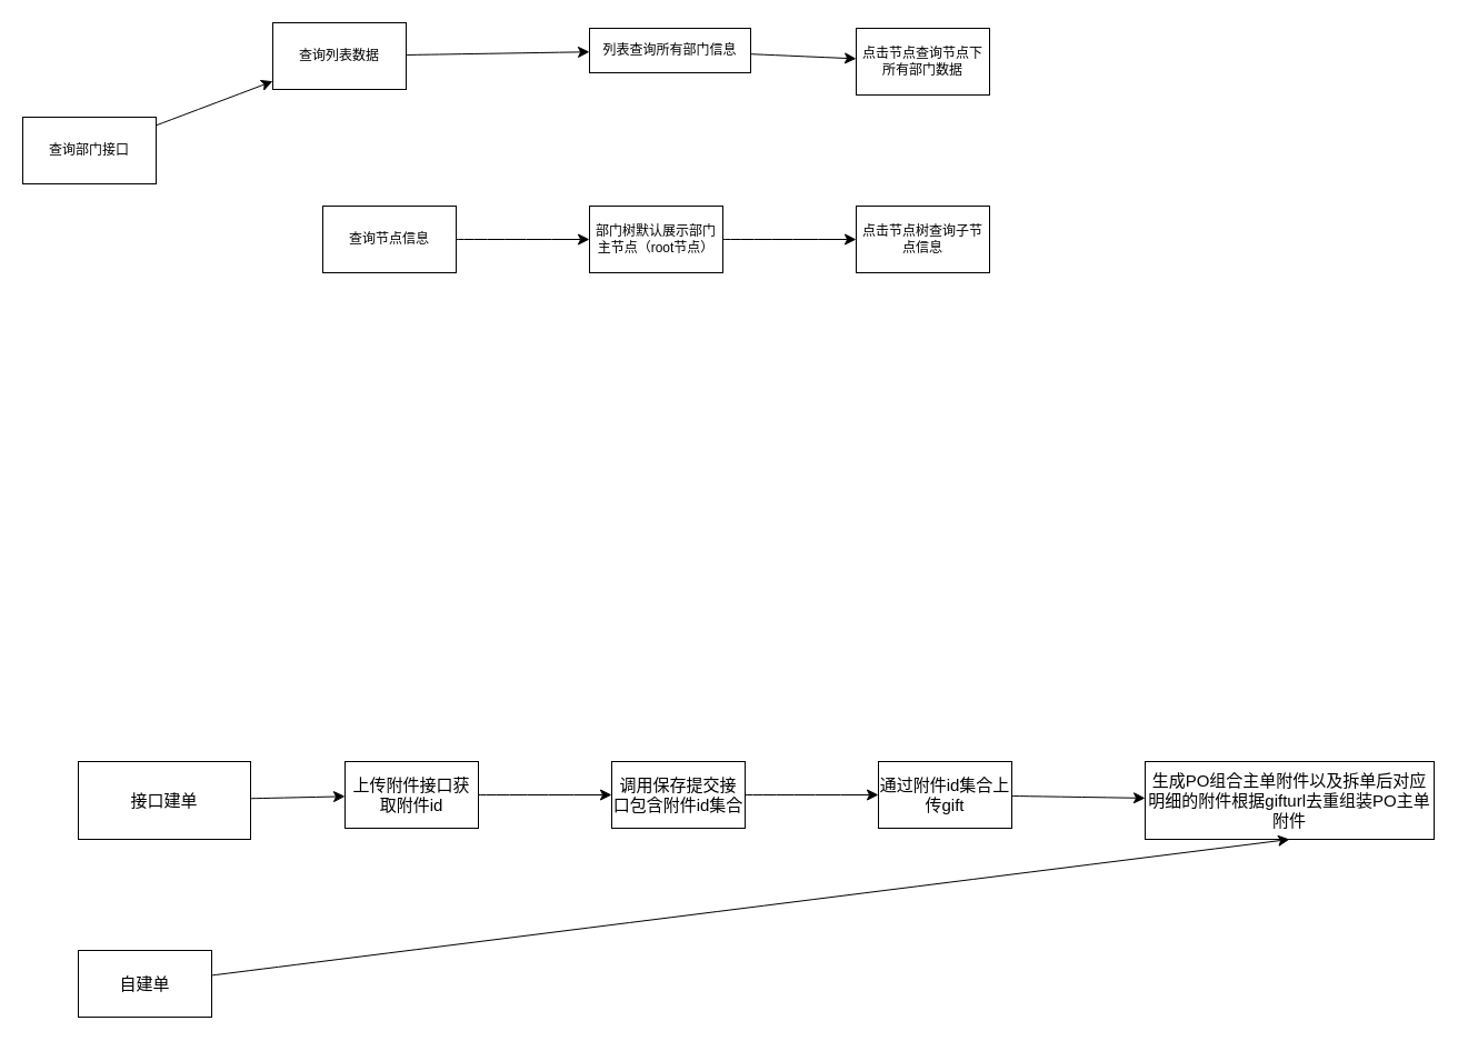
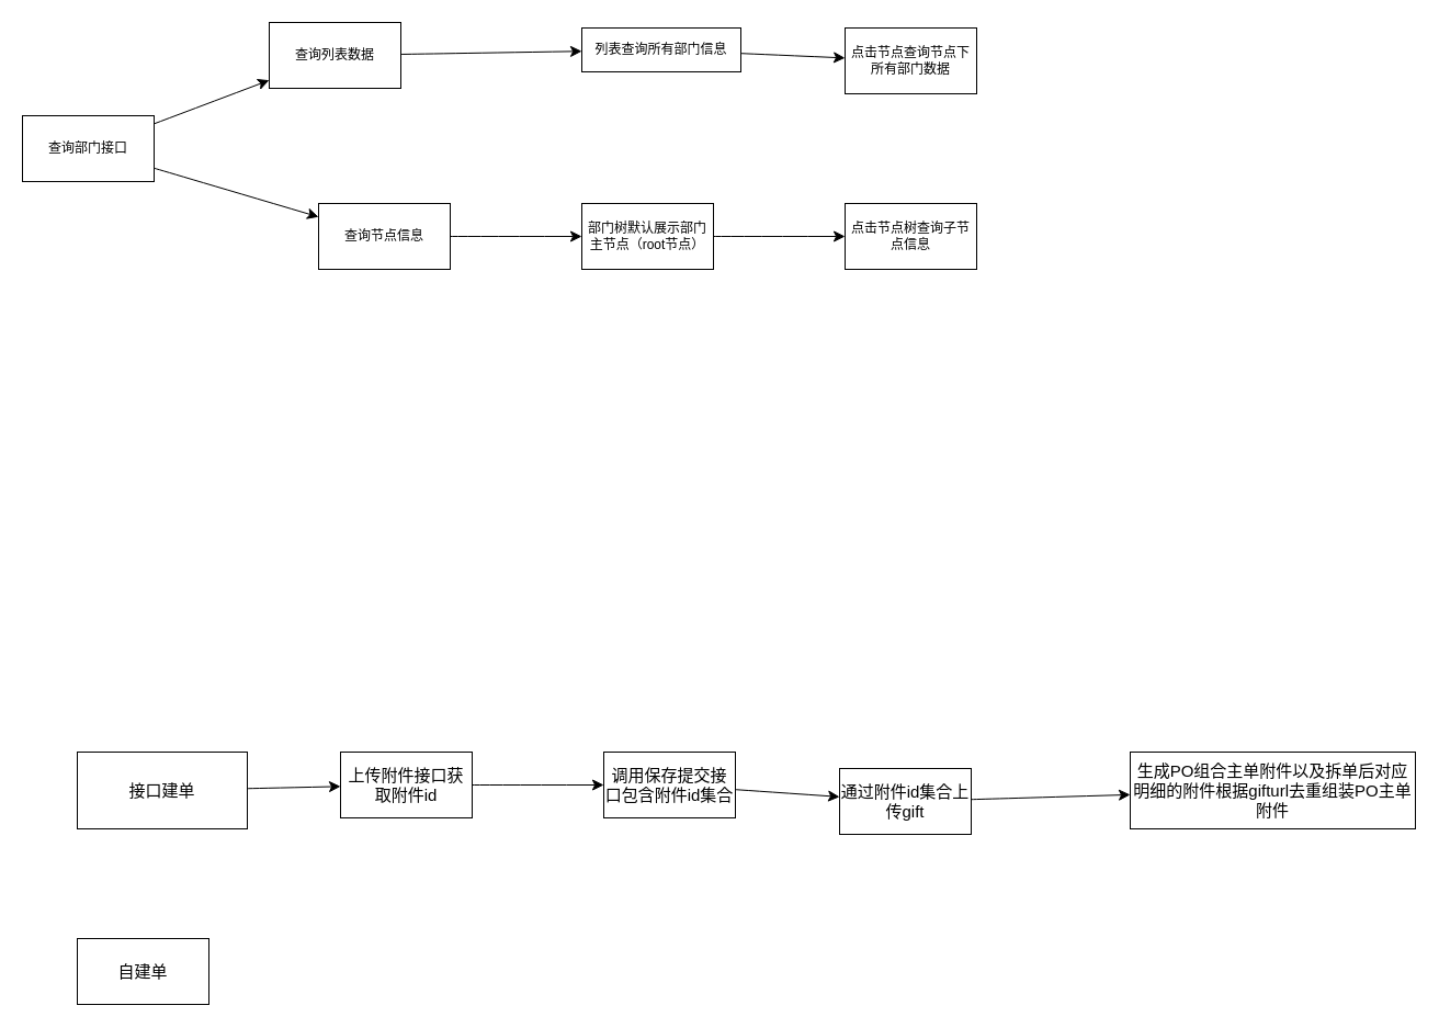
  <mxCell id="0" />
  <mxCell id="1" parent="0" />
  <mxCell id="2" value="" style="edgeStyle=none;curved=1;rounded=0;orthogonalLoop=1;jettySize=auto;html=1;fontSize=12;startSize=8;endSize=8;" edge="1" parent="1" source="4" target="6"><mxGeometry relative="1" as="geometry" /></mxCell>
+ <mxCell id="3" value="" style="edgeStyle=none;curved=1;rounded=0;orthogonalLoop=1;jettySize=auto;html=1;fontSize=12;startSize=8;endSize=8;" edge="1" parent="1" source="4" target="8"><mxGeometry relative="1" as="geometry" /></mxCell>
  <mxCell id="4" value="查询部门接口" style="rounded=0;whiteSpace=wrap;html=1;" vertex="1" parent="1"><mxGeometry x="20" y="105" width="120" height="60" as="geometry" /></mxCell>
  <mxCell id="5" value="" style="edgeStyle=none;curved=1;rounded=0;orthogonalLoop=1;jettySize=auto;html=1;fontSize=12;startSize=8;endSize=8;" edge="1" parent="1" source="6" target="12"><mxGeometry relative="1" as="geometry" /></mxCell>
  <mxCell id="6" value="查询列表数据" style="rounded=0;whiteSpace=wrap;html=1;" vertex="1" parent="1"><mxGeometry x="245" y="20" width="120" height="60" as="geometry" /></mxCell>
  <mxCell id="7" value="" style="edgeStyle=none;curved=1;rounded=0;orthogonalLoop=1;jettySize=auto;html=1;fontSize=12;startSize=8;endSize=8;" edge="1" parent="1" source="8" target="10"><mxGeometry relative="1" as="geometry" /></mxCell>
  <mxCell id="8" value="查询节点信息" style="rounded=0;whiteSpace=wrap;html=1;" vertex="1" parent="1"><mxGeometry x="290" y="185" width="120" height="60" as="geometry" /></mxCell>
  <mxCell id="9" value="" style="edgeStyle=none;curved=1;rounded=0;orthogonalLoop=1;jettySize=auto;html=1;fontSize=12;startSize=8;endSize=8;" edge="1" parent="1" source="10" target="13"><mxGeometry relative="1" as="geometry" /></mxCell>
  <mxCell id="10" value="部门树默认展示部门主节点（root节点）" style="rounded=0;whiteSpace=wrap;html=1;" vertex="1" parent="1"><mxGeometry x="530" y="185" width="120" height="60" as="geometry" /></mxCell>
  <mxCell id="11" value="" style="edgeStyle=none;curved=1;rounded=0;orthogonalLoop=1;jettySize=auto;html=1;fontSize=12;startSize=8;endSize=8;" edge="1" parent="1" source="12" target="14"><mxGeometry relative="1" as="geometry" /></mxCell>
  <mxCell id="12" value="列表查询所有部门信息" style="rounded=0;whiteSpace=wrap;html=1;" vertex="1" parent="1"><mxGeometry x="530" y="25" width="145" height="40" as="geometry" /></mxCell>
  <mxCell id="13" value="点击节点树查询子节点信息" style="rounded=0;whiteSpace=wrap;html=1;" vertex="1" parent="1"><mxGeometry x="770" y="185" width="120" height="60" as="geometry" /></mxCell>
  <mxCell id="14" value="点击节点查询节点下所有部门数据" style="rounded=0;whiteSpace=wrap;html=1;" vertex="1" parent="1"><mxGeometry x="770" y="25" width="120" height="60" as="geometry" /></mxCell>
  <mxCell id="15" value="" style="edgeStyle=none;curved=1;rounded=0;orthogonalLoop=1;jettySize=auto;html=1;fontSize=12;startSize=8;endSize=8;" edge="1" parent="1" source="16" target="18"><mxGeometry relative="1" as="geometry" /></mxCell>
  <mxCell id="16" value="&lt;font style=&quot;font-size: 15px;&quot;&gt;接口建单&lt;/font&gt;" style="rounded=0;whiteSpace=wrap;html=1;" vertex="1" parent="1"><mxGeometry x="70" y="685" width="155" height="70" as="geometry" /></mxCell>
  <mxCell id="17" value="" style="edgeStyle=none;curved=1;rounded=0;orthogonalLoop=1;jettySize=auto;html=1;fontSize=12;startSize=8;endSize=8;" edge="1" parent="1" source="18" target="20"><mxGeometry relative="1" as="geometry" /></mxCell>
  <mxCell id="18" value="&lt;font style=&quot;font-size: 15px;&quot;&gt;上传附件接口获取附件id&lt;/font&gt;" style="rounded=0;whiteSpace=wrap;html=1;" vertex="1" parent="1"><mxGeometry x="310" y="685" width="120" height="60" as="geometry" /></mxCell>
  <mxCell id="19" value="" style="edgeStyle=none;curved=1;rounded=0;orthogonalLoop=1;jettySize=auto;html=1;fontSize=12;startSize=8;endSize=8;" edge="1" parent="1" source="20" target="22"><mxGeometry relative="1" as="geometry" /></mxCell>
  <mxCell id="20" value="&lt;font style=&quot;font-size: 15px;&quot;&gt;调用保存提交接口包含附件id集合&lt;/font&gt;" style="rounded=0;whiteSpace=wrap;html=1;" vertex="1" parent="1"><mxGeometry x="550" y="685" width="120" height="60" as="geometry" /></mxCell>
  <mxCell id="21" value="" style="edgeStyle=none;curved=1;rounded=0;orthogonalLoop=1;jettySize=auto;html=1;fontSize=12;startSize=8;endSize=8;" edge="1" parent="1" source="22" target="23"><mxGeometry relative="1" as="geometry" /></mxCell>
- <mxCell id="22" value="&lt;font style=&quot;font-size: 15px;&quot;&gt;通过附件id集合上传gift&lt;/font&gt;" style="rounded=0;whiteSpace=wrap;html=1;" vertex="1" parent="1"><mxGeometry x="790" y="685" width="120" height="60" as="geometry" /></mxCell>
+ <mxCell id="22" value="&lt;font style=&quot;font-size: 15px;&quot;&gt;通过附件id集合上传gift&lt;/font&gt;" style="rounded=0;whiteSpace=wrap;html=1;" vertex="1" parent="1"><mxGeometry x="765" y="700" width="120" height="60" as="geometry" /></mxCell>
  <mxCell id="23" value="&lt;font style=&quot;font-size: 15px;&quot;&gt;生成PO组合主单附件以及拆单后对应明细的附件根据gifturl去重组装PO主单附件&lt;/font&gt;" style="rounded=0;whiteSpace=wrap;html=1;" vertex="1" parent="1"><mxGeometry x="1030" y="685" width="260" height="70" as="geometry" /></mxCell>
- <mxCell id="24" style="edgeStyle=none;curved=1;rounded=0;orthogonalLoop=1;jettySize=auto;html=1;entryX=0.5;entryY=1;entryDx=0;entryDy=0;fontSize=12;startSize=8;endSize=8;" edge="1" parent="1" source="25" target="23"><mxGeometry relative="1" as="geometry" /></mxCell>
  <mxCell id="25" value="&lt;font style=&quot;font-size: 15px;&quot;&gt;自建单&lt;/font&gt;" style="rounded=0;whiteSpace=wrap;html=1;" vertex="1" parent="1"><mxGeometry x="70" y="855" width="120" height="60" as="geometry" /></mxCell>
